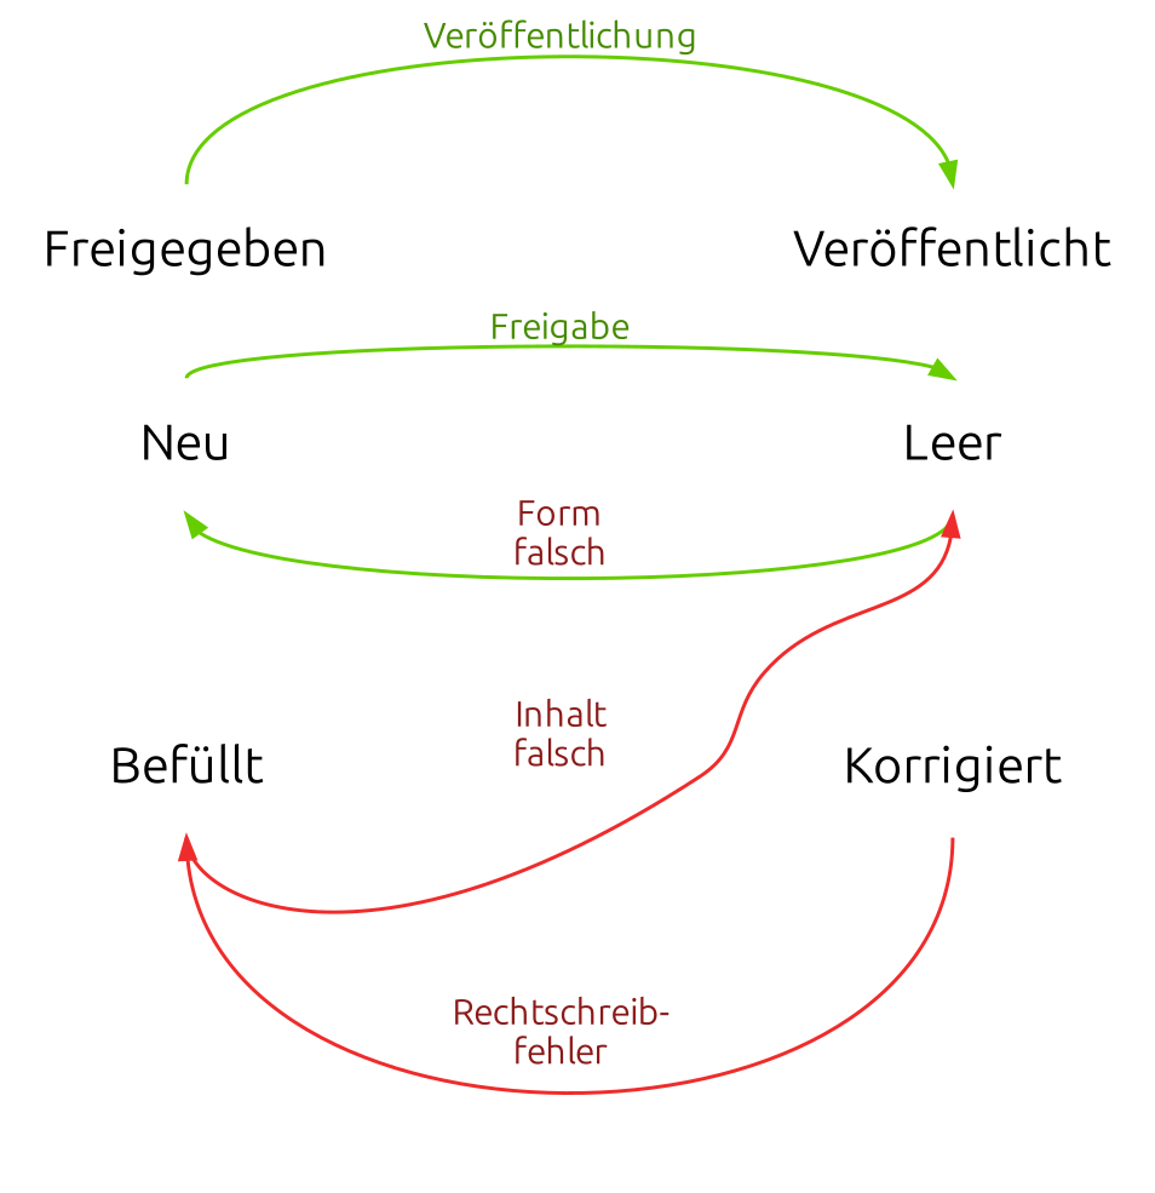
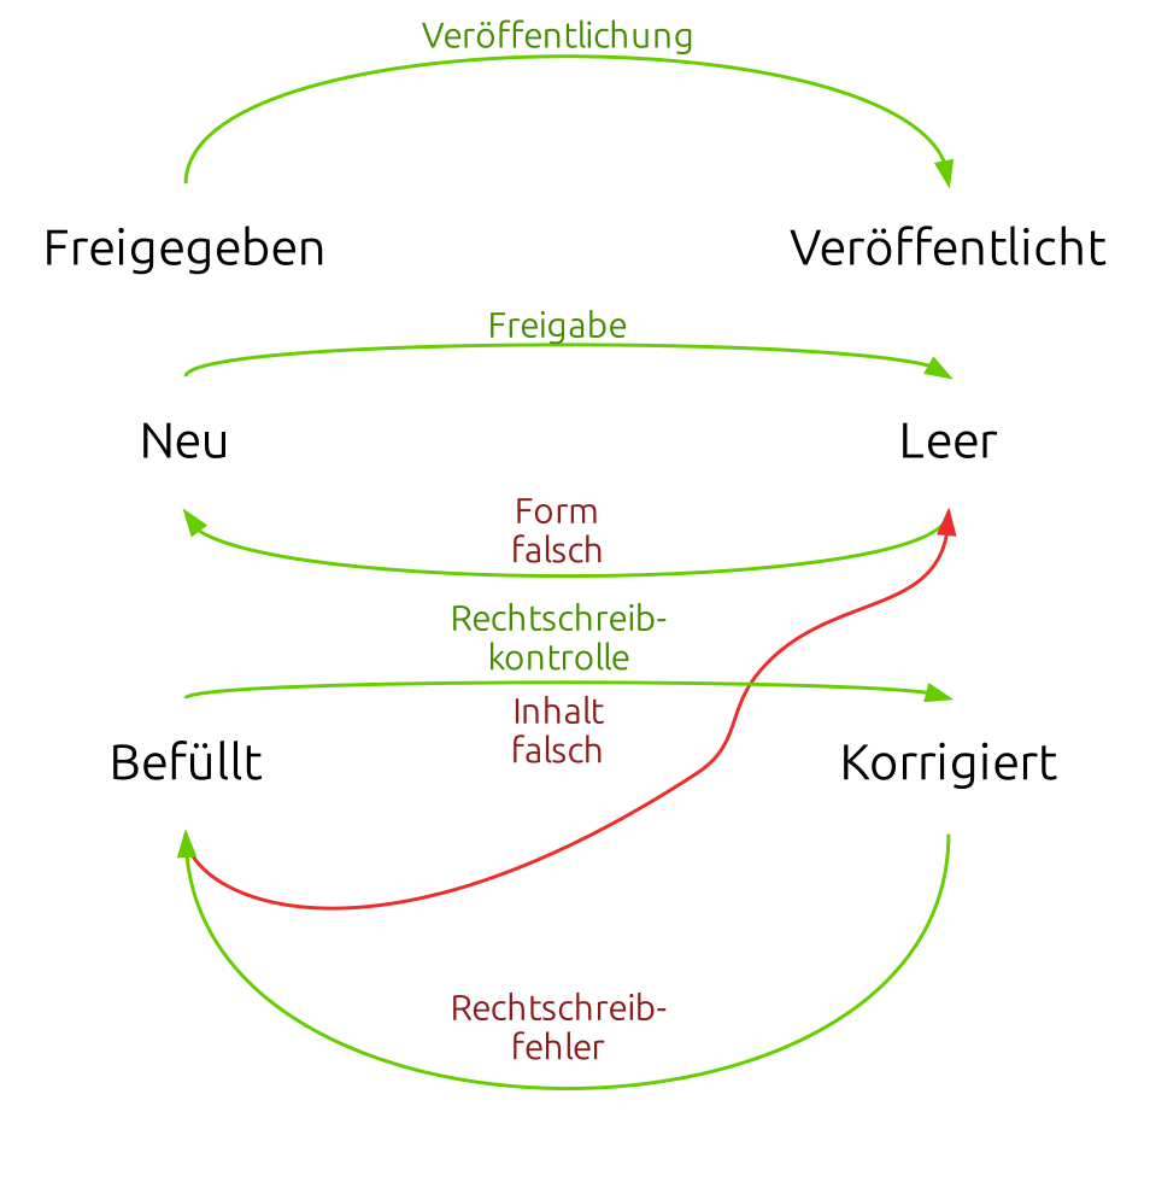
  digraph {
    concentrate=True
    fontcolor=gray50
    fontname=Ubuntu
    labelfloat=True
    labelloc=top
    rankdir=LR
    node [fontname=Ubuntu shape=none]
    edge [arrowsize=0.6 color=chartreuse3 fontcolor=chartreuse4 fontname=Ubuntu fontsize=10 headport=n tailport=n]
    Neu
    Leer
    n3 [label="Befüllt"]
    Korrigiert
    n5 [label="Veröffentlicht"]
    Freigegeben
    Neu -> Leer [label=Freigabe]
    Leer -> Neu [fontcolor=firebrick4 headport=s label="Form\nfalsch" labeldistance=2 tailport=s weight=0.1]
    n3 -> Leer [color=firebrick2 fontcolor=firebrick4 headport=s label="Inhalt\nfalsch" labeldistance=2 tailport=s weight=0.1]
-   Korrigiert -> n3 [color=firebrick2 fontcolor=firebrick4 headport=s label="Rechtschreib-\nfehler" labeldistance=2 tailport=s weight=0.1]
+   n3 -> Korrigiert [label="Rechtschreib-\nkontrolle"]
+   Korrigiert -> n3 [fontcolor=firebrick4 headport=s label="Rechtschreib-\nfehler" labeldistance=2 tailport=s weight=0.1]
    Freigegeben -> n5 [label="Veröffentlichung"]
  }
